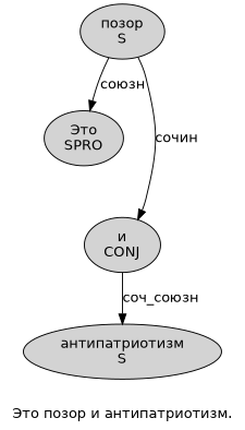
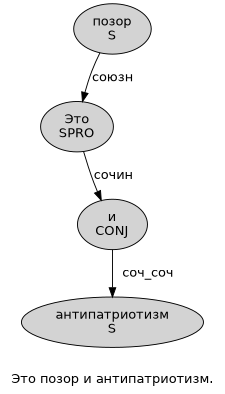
  digraph {
    fontname="DejaVu Sans"
    label="Это позор и антипатриотизм."
    node [fillcolor=lightgray fontname="DejaVu Sans" penwidth=1 shape=ellipse style=filled]
    edge [fontname="DejaVu Sans"]
    n1 [label="Это\nSPRO"]
    n2 [label="позор\nS"]
    n3 [label="и\nCONJ"]
    n4 [label="антипатриотизм\nS"]
    n2 -> n1 [label="союзн"]
-   n2 -> n3 [label="сочин"]
-   n3 -> n4 [label="соч_союзн"]
+   n1 -> n3 [label="сочин"]
+   n3 -> n4 [label="соч_соч"]
  }
